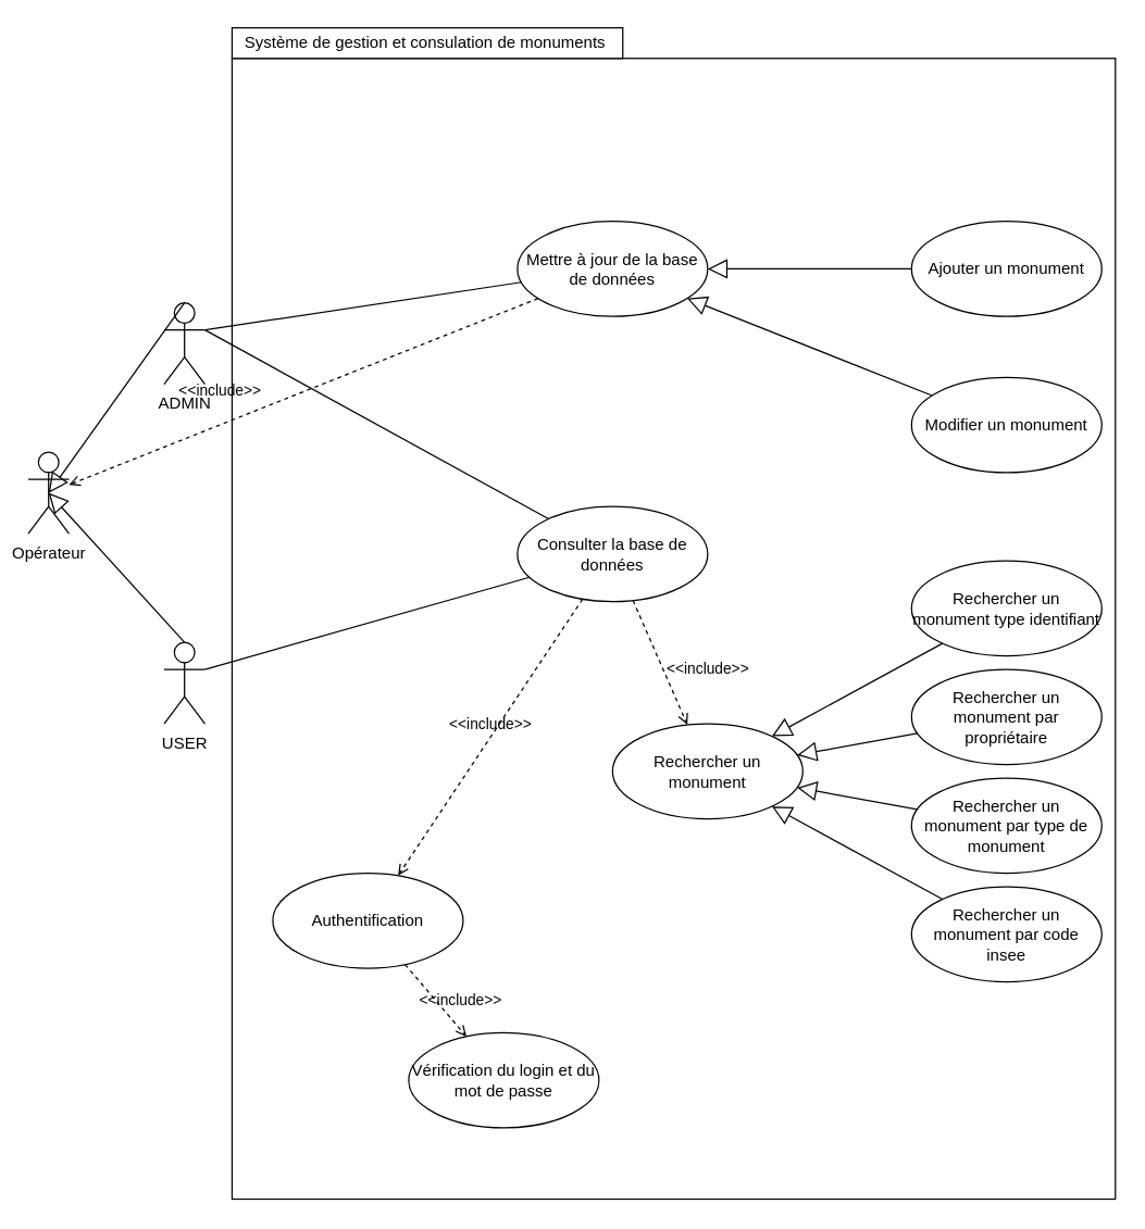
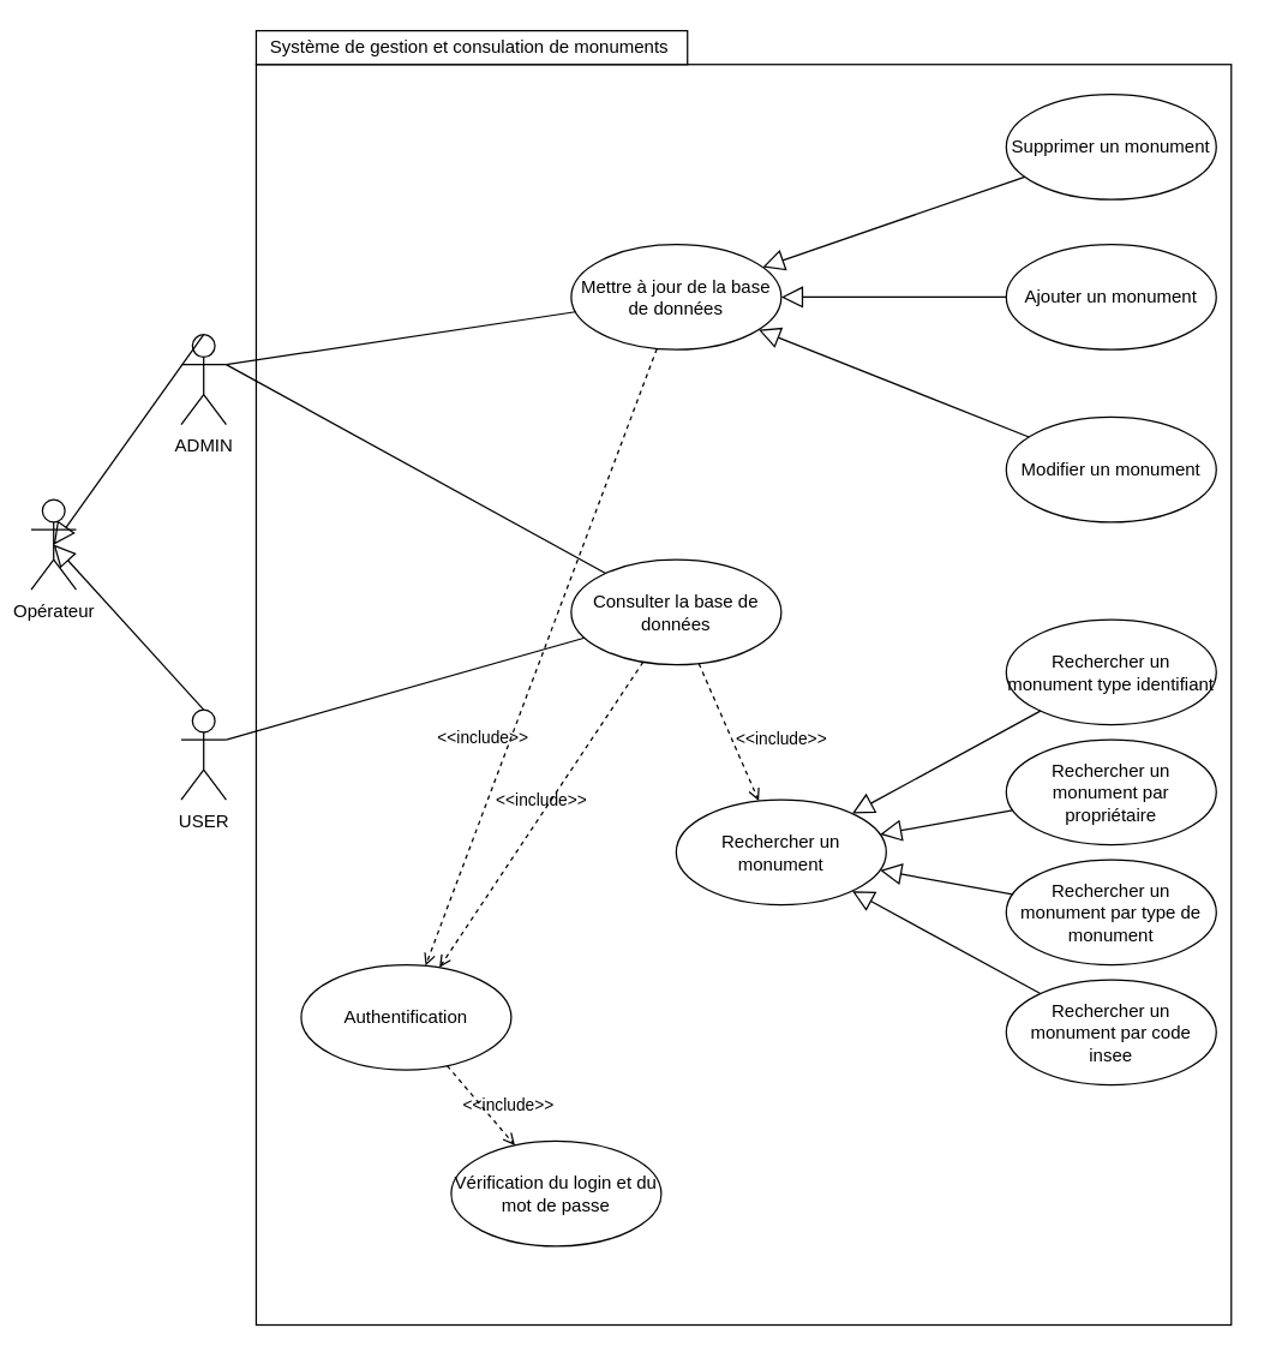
  <mxCell id="0" />
  <mxCell id="1" parent="0" />
  <mxCell id="2" value="" style="rounded=0;whiteSpace=wrap;html=1;fillColor=none;" vertex="1" parent="1"><mxGeometry x="170" y="42.5" width="650" height="840" as="geometry" /></mxCell>
  <mxCell id="3" value="Opérateur" style="shape=umlActor;verticalLabelPosition=bottom;verticalAlign=top;html=1;" parent="1" vertex="1"><mxGeometry x="20" y="332.5" width="30" height="60" as="geometry" /></mxCell>
  <mxCell id="4" value="USER" style="shape=umlActor;verticalLabelPosition=bottom;verticalAlign=top;html=1;" parent="1" vertex="1"><mxGeometry x="120" y="472.5" width="30" height="60" as="geometry" /></mxCell>
  <mxCell id="5" value="ADMIN" style="shape=umlActor;verticalLabelPosition=bottom;verticalAlign=top;html=1;" parent="1" vertex="1"><mxGeometry x="120" y="222.5" width="30" height="60" as="geometry" /></mxCell>
  <mxCell id="6" value="Consulter la base de données" style="ellipse;whiteSpace=wrap;html=1;" parent="1" vertex="1"><mxGeometry x="380" y="372.5" width="140" height="70" as="geometry" /></mxCell>
  <mxCell id="7" value="&amp;lt;&amp;lt;include&amp;gt;&amp;gt;" style="edgeStyle=none;html=1;endArrow=open;verticalAlign=bottom;dashed=1;labelBackgroundColor=none;rounded=0;" parent="1" edge="1" target="13" source="12"><mxGeometry x="0.523" y="8" width="160" relative="1" as="geometry"><mxPoint x="330" y="482.5" as="sourcePoint" /><mxPoint x="490" y="482.5" as="targetPoint" /><mxPoint as="offset" /></mxGeometry></mxCell>
  <mxCell id="8" value="" style="edgeStyle=none;html=1;endArrow=block;endFill=0;endSize=12;verticalAlign=bottom;rounded=0;exitX=0.5;exitY=0;exitDx=0;exitDy=0;exitPerimeter=0;entryX=0.5;entryY=0.5;entryDx=0;entryDy=0;entryPerimeter=0;" parent="1" source="4" target="3" edge="1"><mxGeometry width="160" relative="1" as="geometry"><mxPoint y="222.5" as="sourcePoint" x="0" /><mxPoint x="70" y="350" as="targetPoint" /></mxGeometry></mxCell>
  <mxCell id="9" value="" style="edgeStyle=none;html=1;endArrow=block;endFill=0;endSize=12;verticalAlign=bottom;rounded=0;entryX=0.5;entryY=0.5;entryDx=0;entryDy=0;entryPerimeter=0;exitX=0.5;exitY=0;exitDx=0;exitDy=0;exitPerimeter=0;" parent="1" source="5" target="3" edge="1"><mxGeometry width="160" relative="1" as="geometry"><mxPoint x="100" y="251.5" as="sourcePoint" /><mxPoint x="80" y="142.5" as="targetPoint" /></mxGeometry></mxCell>
  <mxCell id="10" value="Système de gestion et consulation de monuments&amp;nbsp;" style="rounded=0;whiteSpace=wrap;html=1;" vertex="1" parent="1"><mxGeometry x="170" y="20" width="287.5" height="22.5" as="geometry" /></mxCell>
  <mxCell id="11" value="Mettre à jour de la base de données" style="ellipse;whiteSpace=wrap;html=1;" vertex="1" parent="1"><mxGeometry x="380" y="162.5" width="140" height="70" as="geometry" /></mxCell>
  <mxCell id="12" value="Authentification" style="ellipse;whiteSpace=wrap;html=1;" vertex="1" parent="1"><mxGeometry x="200" y="642.5" width="140" height="70" as="geometry" /></mxCell>
  <mxCell id="13" value="Vérification du login et du mot de passe" style="ellipse;whiteSpace=wrap;html=1;" vertex="1" parent="1"><mxGeometry x="300" y="760" width="140" height="70" as="geometry" /></mxCell>
  <mxCell id="14" value="" style="endArrow=none;html=1;rounded=0;exitX=1;exitY=0.333;exitDx=0;exitDy=0;exitPerimeter=0;" edge="1" parent="1" source="5" target="6"><mxGeometry width="50" height="50" relative="1" as="geometry"><mxPoint x="460" y="382.5" as="sourcePoint" /><mxPoint x="510" y="332.5" as="targetPoint" /></mxGeometry></mxCell>
  <mxCell id="15" value="" style="endArrow=none;html=1;rounded=0;exitX=1;exitY=0.333;exitDx=0;exitDy=0;exitPerimeter=0;" edge="1" parent="1" source="5" target="11"><mxGeometry width="50" height="50" relative="1" as="geometry"><mxPoint x="210" y="252.5" as="sourcePoint" /><mxPoint x="379" y="204.5" as="targetPoint" /></mxGeometry></mxCell>
  <mxCell id="16" value="" style="endArrow=none;html=1;rounded=0;exitX=1;exitY=0.333;exitDx=0;exitDy=0;exitPerimeter=0;" edge="1" parent="1" source="4" target="6"><mxGeometry width="50" height="50" relative="1" as="geometry"><mxPoint x="268" y="392.5" as="sourcePoint" /><mxPoint x="559" y="462.5" as="targetPoint" /></mxGeometry></mxCell>
+ <mxCell id="17" value="Supprimer un monument" style="ellipse;whiteSpace=wrap;html=1;" vertex="1" parent="1"><mxGeometry x="670" y="62.5" width="140" height="70" as="geometry" /></mxCell>
  <mxCell id="18" value="Ajouter un monument" style="ellipse;whiteSpace=wrap;html=1;" vertex="1" parent="1"><mxGeometry x="670" y="162.5" width="140" height="70" as="geometry" /></mxCell>
  <mxCell id="19" value="Modifier un monument" style="ellipse;whiteSpace=wrap;html=1;" vertex="1" parent="1"><mxGeometry x="670" y="277.5" width="140" height="70" as="geometry" /></mxCell>
  <mxCell id="20" value="Rechercher un monument" style="ellipse;whiteSpace=wrap;html=1;" vertex="1" parent="1"><mxGeometry x="450" y="532.5" width="140" height="70" as="geometry" /></mxCell>
  <mxCell id="21" value="Rechercher un monument type identifiant" style="ellipse;whiteSpace=wrap;html=1;" vertex="1" parent="1"><mxGeometry x="670" y="412.5" width="140" height="70" as="geometry" /></mxCell>
  <mxCell id="22" value="Rechercher un monument par propriétaire" style="ellipse;whiteSpace=wrap;html=1;" vertex="1" parent="1"><mxGeometry x="670" y="492.5" width="140" height="70" as="geometry" /></mxCell>
  <mxCell id="23" value="Rechercher un monument par type de monument" style="ellipse;whiteSpace=wrap;html=1;" vertex="1" parent="1"><mxGeometry x="670" y="572.5" width="140" height="70" as="geometry" /></mxCell>
  <mxCell id="24" value="Rechercher un monument par code insee" style="ellipse;whiteSpace=wrap;html=1;" vertex="1" parent="1"><mxGeometry x="670" y="652.5" width="140" height="70" as="geometry" /></mxCell>
  <mxCell id="25" value="&amp;lt;&amp;lt;include&amp;gt;&amp;gt;" style="edgeStyle=none;html=1;endArrow=open;verticalAlign=bottom;dashed=1;labelBackgroundColor=none;rounded=0;" edge="1" parent="1" source="6" target="20"><mxGeometry x="0.511" y="27" width="160" relative="1" as="geometry"><mxPoint x="370" y="530" as="sourcePoint" /><mxPoint x="530" y="530" as="targetPoint" /><mxPoint as="offset" /></mxGeometry></mxCell>
  <mxCell id="26" value="" style="edgeStyle=none;html=1;endArrow=block;endFill=0;endSize=12;verticalAlign=bottom;rounded=0;" edge="1" parent="1" source="21" target="20"><mxGeometry width="160" relative="1" as="geometry"><mxPoint x="440" y="492.5" as="sourcePoint" /><mxPoint x="600" y="492.5" as="targetPoint" /></mxGeometry></mxCell>
  <mxCell id="27" value="" style="edgeStyle=none;html=1;endArrow=block;endFill=0;endSize=12;verticalAlign=bottom;rounded=0;" edge="1" parent="1" source="22" target="20"><mxGeometry width="160" relative="1" as="geometry"><mxPoint x="703" y="483.5" as="sourcePoint" /><mxPoint x="577" y="551.5" as="targetPoint" /></mxGeometry></mxCell>
  <mxCell id="28" value="" style="edgeStyle=none;html=1;endArrow=block;endFill=0;endSize=12;verticalAlign=bottom;rounded=0;" edge="1" parent="1" source="23" target="20"><mxGeometry width="160" relative="1" as="geometry"><mxPoint x="683" y="547.5" as="sourcePoint" /><mxPoint x="587" y="561.5" as="targetPoint" /></mxGeometry></mxCell>
  <mxCell id="29" value="" style="edgeStyle=none;html=1;endArrow=block;endFill=0;endSize=12;verticalAlign=bottom;rounded=0;" edge="1" parent="1" source="24" target="20"><mxGeometry width="160" relative="1" as="geometry"><mxPoint x="690" y="599.5" as="sourcePoint" /><mxPoint x="597" y="571.5" as="targetPoint" /></mxGeometry></mxCell>
+ <mxCell id="30" value="" style="edgeStyle=none;html=1;endArrow=block;endFill=0;endSize=12;verticalAlign=bottom;rounded=0;" edge="1" parent="1" source="17" target="11"><mxGeometry width="160" relative="1" as="geometry"><mxPoint x="576" y="194.5" as="sourcePoint" /><mxPoint x="450" y="262.5" as="targetPoint" /></mxGeometry></mxCell>
  <mxCell id="31" value="" style="edgeStyle=none;html=1;endArrow=block;endFill=0;endSize=12;verticalAlign=bottom;rounded=0;" edge="1" parent="1" source="18" target="11"><mxGeometry width="160" relative="1" as="geometry"><mxPoint x="688" y="124.5" as="sourcePoint" /><mxPoint x="442" y="190.5" as="targetPoint" /></mxGeometry></mxCell>
  <mxCell id="32" value="" style="edgeStyle=none;html=1;endArrow=block;endFill=0;endSize=12;verticalAlign=bottom;rounded=0;" edge="1" parent="1" source="19" target="11"><mxGeometry width="160" relative="1" as="geometry"><mxPoint x="680" y="207.5" as="sourcePoint" /><mxPoint x="450" y="207.5" as="targetPoint" /></mxGeometry></mxCell>
  <mxCell id="33" value="&amp;lt;&amp;lt;include&amp;gt;&amp;gt;" style="edgeStyle=none;html=1;endArrow=open;verticalAlign=bottom;dashed=1;labelBackgroundColor=none;rounded=0;" edge="1" parent="1" source="6" target="12"><mxGeometry width="160" relative="1" as="geometry"><mxPoint x="290" y="526.88" as="sourcePoint" /><mxPoint x="450" y="526.88" as="targetPoint" /></mxGeometry></mxCell>
- <mxCell id="34" value="&amp;lt;&amp;lt;include&amp;gt;&amp;gt;" style="edgeStyle=none;html=1;endArrow=open;verticalAlign=bottom;dashed=1;labelBackgroundColor=none;rounded=0;" edge="1" parent="1" source="11" target="3"><mxGeometry x="0.331" y="-16" width="160" relative="1" as="geometry"><mxPoint x="438" y="451" as="sourcePoint" /><mxPoint x="302" y="654" as="targetPoint" /><mxPoint x="1" as="offset" /></mxGeometry></mxCell>
+ <mxCell id="34" value="&amp;lt;&amp;lt;include&amp;gt;&amp;gt;" style="edgeStyle=none;html=1;endArrow=open;verticalAlign=bottom;dashed=1;labelBackgroundColor=none;rounded=0;" edge="1" parent="1" source="11" target="12"><mxGeometry x="0.331" y="-16" width="160" relative="1" as="geometry"><mxPoint x="438" y="451" as="sourcePoint" /><mxPoint x="302" y="654" as="targetPoint" /><mxPoint x="1" as="offset" /></mxGeometry></mxCell>
